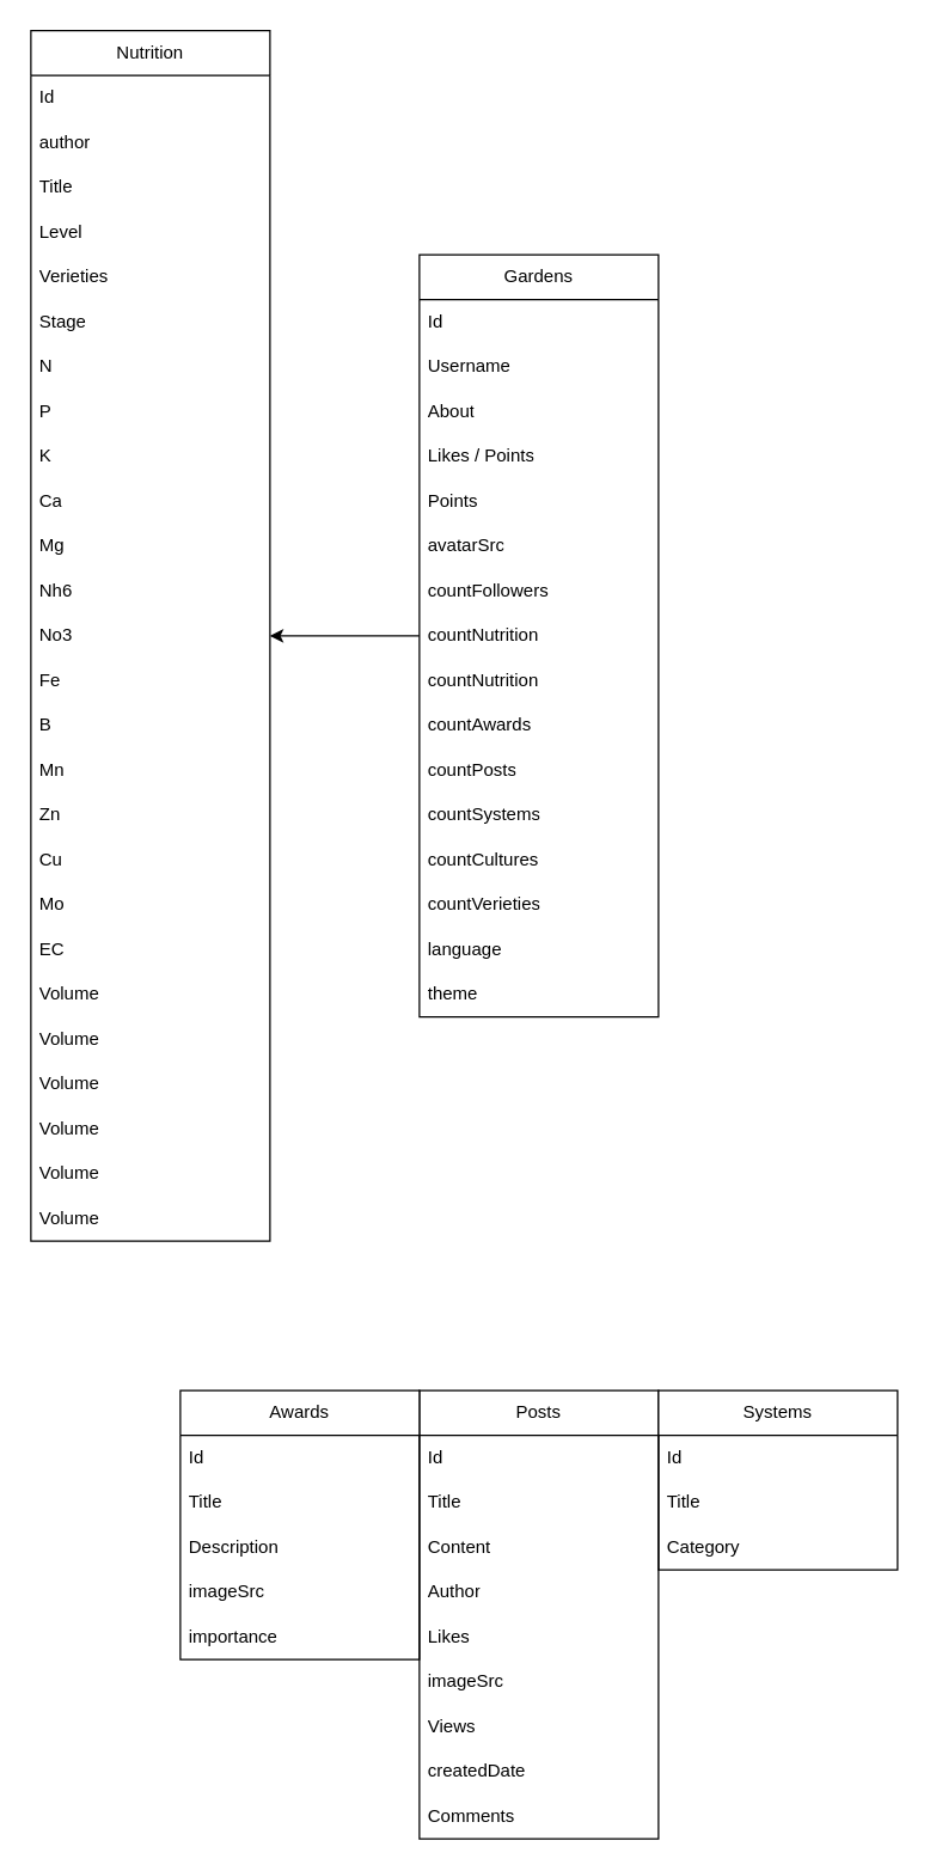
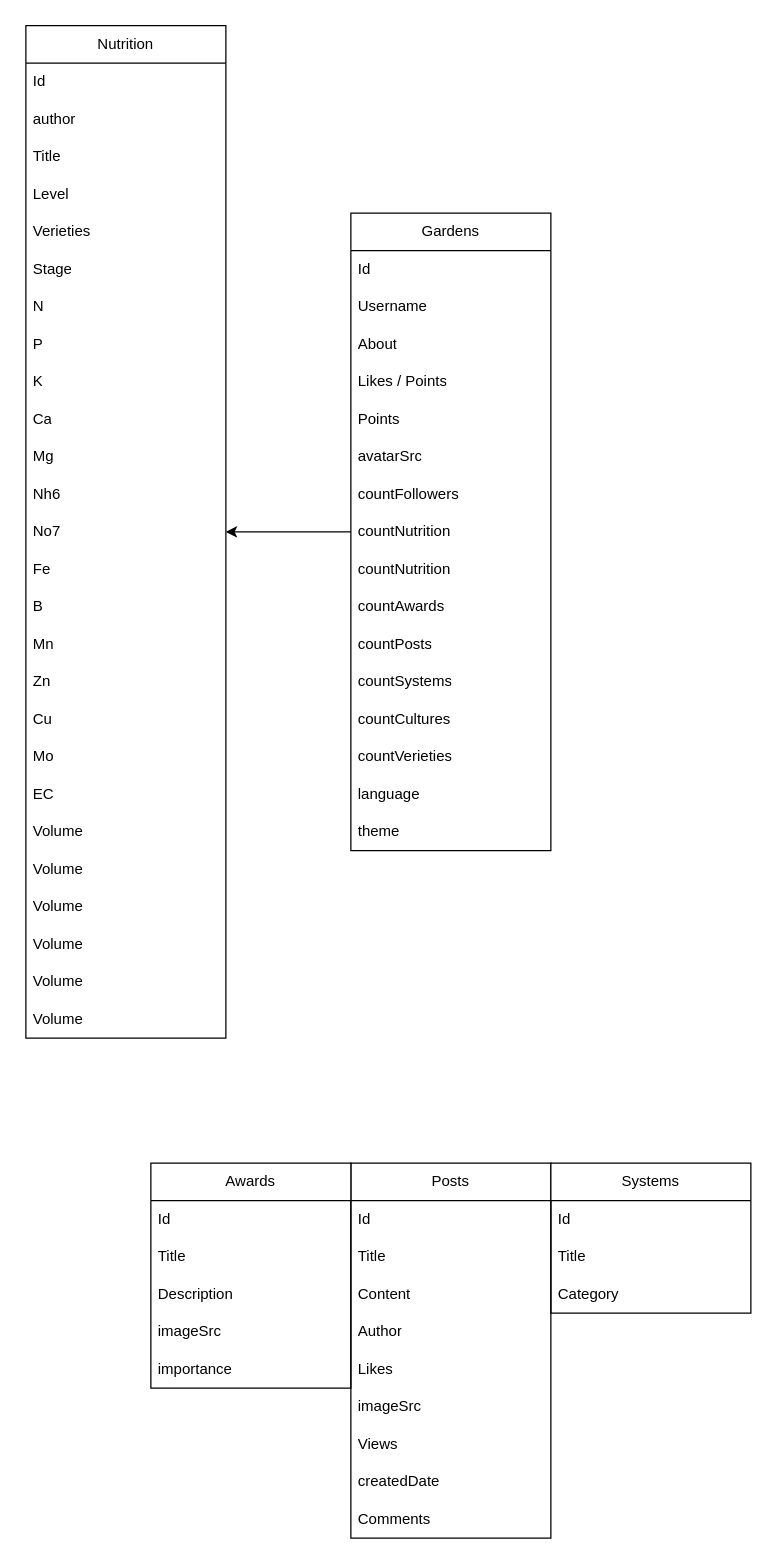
  <mxCell id="0" />
  <mxCell id="1" parent="0" />
  <mxCell id="2" value="Gardens" style="swimlane;fontStyle=0;childLayout=stackLayout;horizontal=1;startSize=30;horizontalStack=0;resizeParent=1;resizeParentMax=0;resizeLast=0;collapsible=1;marginBottom=0;whiteSpace=wrap;html=1;" vertex="1" parent="1"><mxGeometry x="280" y="170" width="160" height="510" as="geometry" /></mxCell>
  <mxCell id="3" value="Id&lt;span style=&quot;white-space: pre;&quot;&gt; &lt;/span&gt;" style="text;strokeColor=none;fillColor=none;align=left;verticalAlign=middle;spacingLeft=4;spacingRight=4;overflow=hidden;points=[[0,0.5],[1,0.5]];portConstraint=eastwest;rotatable=0;whiteSpace=wrap;html=1;" vertex="1" parent="2"><mxGeometry y="30" width="160" height="30" as="geometry" /></mxCell>
  <mxCell id="4" value="Username" style="text;strokeColor=none;fillColor=none;align=left;verticalAlign=middle;spacingLeft=4;spacingRight=4;overflow=hidden;points=[[0,0.5],[1,0.5]];portConstraint=eastwest;rotatable=0;whiteSpace=wrap;html=1;" vertex="1" parent="2"><mxGeometry y="60" width="160" height="30" as="geometry" /></mxCell>
  <mxCell id="5" value="About" style="text;strokeColor=none;fillColor=none;align=left;verticalAlign=middle;spacingLeft=4;spacingRight=4;overflow=hidden;points=[[0,0.5],[1,0.5]];portConstraint=eastwest;rotatable=0;whiteSpace=wrap;html=1;" vertex="1" parent="2"><mxGeometry y="90" width="160" height="30" as="geometry" /></mxCell>
  <mxCell id="6" value="Likes / Points" style="text;strokeColor=none;fillColor=none;align=left;verticalAlign=middle;spacingLeft=4;spacingRight=4;overflow=hidden;points=[[0,0.5],[1,0.5]];portConstraint=eastwest;rotatable=0;whiteSpace=wrap;html=1;" vertex="1" parent="2"><mxGeometry y="120" width="160" height="30" as="geometry" /></mxCell>
  <mxCell id="7" value="Points" style="text;strokeColor=none;fillColor=none;align=left;verticalAlign=middle;spacingLeft=4;spacingRight=4;overflow=hidden;points=[[0,0.5],[1,0.5]];portConstraint=eastwest;rotatable=0;whiteSpace=wrap;html=1;" vertex="1" parent="2"><mxGeometry y="150" width="160" height="30" as="geometry" /></mxCell>
  <mxCell id="8" value="avatarSrc" style="text;strokeColor=none;fillColor=none;align=left;verticalAlign=middle;spacingLeft=4;spacingRight=4;overflow=hidden;points=[[0,0.5],[1,0.5]];portConstraint=eastwest;rotatable=0;whiteSpace=wrap;html=1;" vertex="1" parent="2"><mxGeometry y="180" width="160" height="30" as="geometry" /></mxCell>
  <mxCell id="9" value="countFollowers" style="text;strokeColor=none;fillColor=none;align=left;verticalAlign=middle;spacingLeft=4;spacingRight=4;overflow=hidden;points=[[0,0.5],[1,0.5]];portConstraint=eastwest;rotatable=0;whiteSpace=wrap;html=1;" vertex="1" parent="2"><mxGeometry y="210" width="160" height="30" as="geometry" /></mxCell>
  <mxCell id="10" value="countNutrition" style="text;strokeColor=none;fillColor=none;align=left;verticalAlign=middle;spacingLeft=4;spacingRight=4;overflow=hidden;points=[[0,0.5],[1,0.5]];portConstraint=eastwest;rotatable=0;whiteSpace=wrap;html=1;" vertex="1" parent="2"><mxGeometry y="240" width="160" height="30" as="geometry" /></mxCell>
  <mxCell id="11" value="countNutrition" style="text;strokeColor=none;fillColor=none;align=left;verticalAlign=middle;spacingLeft=4;spacingRight=4;overflow=hidden;points=[[0,0.5],[1,0.5]];portConstraint=eastwest;rotatable=0;whiteSpace=wrap;html=1;" vertex="1" parent="2"><mxGeometry y="270" width="160" height="30" as="geometry" /></mxCell>
  <mxCell id="12" value="countAwards" style="text;strokeColor=none;fillColor=none;align=left;verticalAlign=middle;spacingLeft=4;spacingRight=4;overflow=hidden;points=[[0,0.5],[1,0.5]];portConstraint=eastwest;rotatable=0;whiteSpace=wrap;html=1;" vertex="1" parent="2"><mxGeometry y="300" width="160" height="30" as="geometry" /></mxCell>
  <mxCell id="13" value="countPosts" style="text;strokeColor=none;fillColor=none;align=left;verticalAlign=middle;spacingLeft=4;spacingRight=4;overflow=hidden;points=[[0,0.5],[1,0.5]];portConstraint=eastwest;rotatable=0;whiteSpace=wrap;html=1;" vertex="1" parent="2"><mxGeometry y="330" width="160" height="30" as="geometry" /></mxCell>
  <mxCell id="14" value="countSystems" style="text;strokeColor=none;fillColor=none;align=left;verticalAlign=middle;spacingLeft=4;spacingRight=4;overflow=hidden;points=[[0,0.5],[1,0.5]];portConstraint=eastwest;rotatable=0;whiteSpace=wrap;html=1;" vertex="1" parent="2"><mxGeometry y="360" width="160" height="30" as="geometry" /></mxCell>
  <mxCell id="15" value="countCultures" style="text;strokeColor=none;fillColor=none;align=left;verticalAlign=middle;spacingLeft=4;spacingRight=4;overflow=hidden;points=[[0,0.5],[1,0.5]];portConstraint=eastwest;rotatable=0;whiteSpace=wrap;html=1;" vertex="1" parent="2"><mxGeometry y="390" width="160" height="30" as="geometry" /></mxCell>
  <mxCell id="16" value="countVerieties" style="text;strokeColor=none;fillColor=none;align=left;verticalAlign=middle;spacingLeft=4;spacingRight=4;overflow=hidden;points=[[0,0.5],[1,0.5]];portConstraint=eastwest;rotatable=0;whiteSpace=wrap;html=1;" vertex="1" parent="2"><mxGeometry y="420" width="160" height="30" as="geometry" /></mxCell>
  <mxCell id="17" value="language" style="text;strokeColor=none;fillColor=none;align=left;verticalAlign=middle;spacingLeft=4;spacingRight=4;overflow=hidden;points=[[0,0.5],[1,0.5]];portConstraint=eastwest;rotatable=0;whiteSpace=wrap;html=1;" vertex="1" parent="2"><mxGeometry y="450" width="160" height="30" as="geometry" /></mxCell>
  <mxCell id="18" value="theme" style="text;strokeColor=none;fillColor=none;align=left;verticalAlign=middle;spacingLeft=4;spacingRight=4;overflow=hidden;points=[[0,0.5],[1,0.5]];portConstraint=eastwest;rotatable=0;whiteSpace=wrap;html=1;" vertex="1" parent="2"><mxGeometry y="480" width="160" height="30" as="geometry" /></mxCell>
  <mxCell id="19" value="Posts" style="swimlane;fontStyle=0;childLayout=stackLayout;horizontal=1;startSize=30;horizontalStack=0;resizeParent=1;resizeParentMax=0;resizeLast=0;collapsible=1;marginBottom=0;whiteSpace=wrap;html=1;" vertex="1" parent="1"><mxGeometry x="280" y="930" width="160" height="300" as="geometry" /></mxCell>
  <mxCell id="20" value="Id" style="text;strokeColor=none;fillColor=none;align=left;verticalAlign=middle;spacingLeft=4;spacingRight=4;overflow=hidden;points=[[0,0.5],[1,0.5]];portConstraint=eastwest;rotatable=0;whiteSpace=wrap;html=1;" vertex="1" parent="19"><mxGeometry y="30" width="160" height="30" as="geometry" /></mxCell>
  <mxCell id="21" value="Title" style="text;strokeColor=none;fillColor=none;align=left;verticalAlign=middle;spacingLeft=4;spacingRight=4;overflow=hidden;points=[[0,0.5],[1,0.5]];portConstraint=eastwest;rotatable=0;whiteSpace=wrap;html=1;" vertex="1" parent="19"><mxGeometry y="60" width="160" height="30" as="geometry" /></mxCell>
  <mxCell id="22" value="Content" style="text;strokeColor=none;fillColor=none;align=left;verticalAlign=middle;spacingLeft=4;spacingRight=4;overflow=hidden;points=[[0,0.5],[1,0.5]];portConstraint=eastwest;rotatable=0;whiteSpace=wrap;html=1;" vertex="1" parent="19"><mxGeometry y="90" width="160" height="30" as="geometry" /></mxCell>
  <mxCell id="23" value="Author" style="text;strokeColor=none;fillColor=none;align=left;verticalAlign=middle;spacingLeft=4;spacingRight=4;overflow=hidden;points=[[0,0.5],[1,0.5]];portConstraint=eastwest;rotatable=0;whiteSpace=wrap;html=1;" vertex="1" parent="19"><mxGeometry y="120" width="160" height="30" as="geometry" /></mxCell>
  <mxCell id="24" value="Likes" style="text;strokeColor=none;fillColor=none;align=left;verticalAlign=middle;spacingLeft=4;spacingRight=4;overflow=hidden;points=[[0,0.5],[1,0.5]];portConstraint=eastwest;rotatable=0;whiteSpace=wrap;html=1;" vertex="1" parent="19"><mxGeometry y="150" width="160" height="30" as="geometry" /></mxCell>
  <mxCell id="25" value="imageSrc" style="text;strokeColor=none;fillColor=none;align=left;verticalAlign=middle;spacingLeft=4;spacingRight=4;overflow=hidden;points=[[0,0.5],[1,0.5]];portConstraint=eastwest;rotatable=0;whiteSpace=wrap;html=1;" vertex="1" parent="19"><mxGeometry y="180" width="160" height="30" as="geometry" /></mxCell>
  <mxCell id="26" value="Views" style="text;strokeColor=none;fillColor=none;align=left;verticalAlign=middle;spacingLeft=4;spacingRight=4;overflow=hidden;points=[[0,0.5],[1,0.5]];portConstraint=eastwest;rotatable=0;whiteSpace=wrap;html=1;" vertex="1" parent="19"><mxGeometry y="210" width="160" height="30" as="geometry" /></mxCell>
  <mxCell id="27" value="createdDate" style="text;strokeColor=none;fillColor=none;align=left;verticalAlign=middle;spacingLeft=4;spacingRight=4;overflow=hidden;points=[[0,0.5],[1,0.5]];portConstraint=eastwest;rotatable=0;whiteSpace=wrap;html=1;" vertex="1" parent="19"><mxGeometry y="240" width="160" height="30" as="geometry" /></mxCell>
  <mxCell id="28" value="Comments" style="text;strokeColor=none;fillColor=none;align=left;verticalAlign=middle;spacingLeft=4;spacingRight=4;overflow=hidden;points=[[0,0.5],[1,0.5]];portConstraint=eastwest;rotatable=0;whiteSpace=wrap;html=1;" vertex="1" parent="19"><mxGeometry y="270" width="160" height="30" as="geometry" /></mxCell>
  <mxCell id="29" value="Nutrition" style="swimlane;fontStyle=0;childLayout=stackLayout;horizontal=1;startSize=30;horizontalStack=0;resizeParent=1;resizeParentMax=0;resizeLast=0;collapsible=1;marginBottom=0;whiteSpace=wrap;html=1;" vertex="1" parent="1"><mxGeometry x="20" y="20" width="160" height="810" as="geometry" /></mxCell>
  <mxCell id="30" value="Id" style="text;strokeColor=none;fillColor=none;align=left;verticalAlign=middle;spacingLeft=4;spacingRight=4;overflow=hidden;points=[[0,0.5],[1,0.5]];portConstraint=eastwest;rotatable=0;whiteSpace=wrap;html=1;" vertex="1" parent="29"><mxGeometry y="30" width="160" height="30" as="geometry" /></mxCell>
  <mxCell id="31" value="author" style="text;strokeColor=none;fillColor=none;align=left;verticalAlign=middle;spacingLeft=4;spacingRight=4;overflow=hidden;points=[[0,0.5],[1,0.5]];portConstraint=eastwest;rotatable=0;whiteSpace=wrap;html=1;" vertex="1" parent="29"><mxGeometry y="60" width="160" height="30" as="geometry" /></mxCell>
  <mxCell id="32" value="Title" style="text;strokeColor=none;fillColor=none;align=left;verticalAlign=middle;spacingLeft=4;spacingRight=4;overflow=hidden;points=[[0,0.5],[1,0.5]];portConstraint=eastwest;rotatable=0;whiteSpace=wrap;html=1;" vertex="1" parent="29"><mxGeometry y="90" width="160" height="30" as="geometry" /></mxCell>
  <mxCell id="33" value="Level" style="text;strokeColor=none;fillColor=none;align=left;verticalAlign=middle;spacingLeft=4;spacingRight=4;overflow=hidden;points=[[0,0.5],[1,0.5]];portConstraint=eastwest;rotatable=0;whiteSpace=wrap;html=1;" vertex="1" parent="29"><mxGeometry y="120" width="160" height="30" as="geometry" /></mxCell>
  <mxCell id="34" value="Verieties" style="text;strokeColor=none;fillColor=none;align=left;verticalAlign=middle;spacingLeft=4;spacingRight=4;overflow=hidden;points=[[0,0.5],[1,0.5]];portConstraint=eastwest;rotatable=0;whiteSpace=wrap;html=1;" vertex="1" parent="29"><mxGeometry y="150" width="160" height="30" as="geometry" /></mxCell>
  <mxCell id="35" value="Stage" style="text;strokeColor=none;fillColor=none;align=left;verticalAlign=middle;spacingLeft=4;spacingRight=4;overflow=hidden;points=[[0,0.5],[1,0.5]];portConstraint=eastwest;rotatable=0;whiteSpace=wrap;html=1;" vertex="1" parent="29"><mxGeometry y="180" width="160" height="30" as="geometry" /></mxCell>
  <mxCell id="36" value="N" style="text;strokeColor=none;fillColor=none;align=left;verticalAlign=middle;spacingLeft=4;spacingRight=4;overflow=hidden;points=[[0,0.5],[1,0.5]];portConstraint=eastwest;rotatable=0;whiteSpace=wrap;html=1;" vertex="1" parent="29"><mxGeometry y="210" width="160" height="30" as="geometry" /></mxCell>
  <mxCell id="37" value="P" style="text;strokeColor=none;fillColor=none;align=left;verticalAlign=middle;spacingLeft=4;spacingRight=4;overflow=hidden;points=[[0,0.5],[1,0.5]];portConstraint=eastwest;rotatable=0;whiteSpace=wrap;html=1;" vertex="1" parent="29"><mxGeometry y="240" width="160" height="30" as="geometry" /></mxCell>
  <mxCell id="38" value="K" style="text;strokeColor=none;fillColor=none;align=left;verticalAlign=middle;spacingLeft=4;spacingRight=4;overflow=hidden;points=[[0,0.5],[1,0.5]];portConstraint=eastwest;rotatable=0;whiteSpace=wrap;html=1;" vertex="1" parent="29"><mxGeometry y="270" width="160" height="30" as="geometry" /></mxCell>
  <mxCell id="39" value="Ca" style="text;strokeColor=none;fillColor=none;align=left;verticalAlign=middle;spacingLeft=4;spacingRight=4;overflow=hidden;points=[[0,0.5],[1,0.5]];portConstraint=eastwest;rotatable=0;whiteSpace=wrap;html=1;" vertex="1" parent="29"><mxGeometry y="300" width="160" height="30" as="geometry" /></mxCell>
  <mxCell id="40" value="Mg" style="text;strokeColor=none;fillColor=none;align=left;verticalAlign=middle;spacingLeft=4;spacingRight=4;overflow=hidden;points=[[0,0.5],[1,0.5]];portConstraint=eastwest;rotatable=0;whiteSpace=wrap;html=1;" vertex="1" parent="29"><mxGeometry y="330" width="160" height="30" as="geometry" /></mxCell>
  <mxCell id="41" value="Nh6" style="text;strokeColor=none;fillColor=none;align=left;verticalAlign=middle;spacingLeft=4;spacingRight=4;overflow=hidden;points=[[0,0.5],[1,0.5]];portConstraint=eastwest;rotatable=0;whiteSpace=wrap;html=1;" vertex="1" parent="29"><mxGeometry y="360" width="160" height="30" as="geometry" /></mxCell>
- <mxCell id="42" value="No3" style="text;strokeColor=none;fillColor=none;align=left;verticalAlign=middle;spacingLeft=4;spacingRight=4;overflow=hidden;points=[[0,0.5],[1,0.5]];portConstraint=eastwest;rotatable=0;whiteSpace=wrap;html=1;" vertex="1" parent="29"><mxGeometry y="390" width="160" height="30" as="geometry" /></mxCell>
+ <mxCell id="42" value="No7" style="text;strokeColor=none;fillColor=none;align=left;verticalAlign=middle;spacingLeft=4;spacingRight=4;overflow=hidden;points=[[0,0.5],[1,0.5]];portConstraint=eastwest;rotatable=0;whiteSpace=wrap;html=1;" vertex="1" parent="29"><mxGeometry y="390" width="160" height="30" as="geometry" /></mxCell>
  <mxCell id="43" value="Fe" style="text;strokeColor=none;fillColor=none;align=left;verticalAlign=middle;spacingLeft=4;spacingRight=4;overflow=hidden;points=[[0,0.5],[1,0.5]];portConstraint=eastwest;rotatable=0;whiteSpace=wrap;html=1;" vertex="1" parent="29"><mxGeometry y="420" width="160" height="30" as="geometry" /></mxCell>
  <mxCell id="44" value="B" style="text;strokeColor=none;fillColor=none;align=left;verticalAlign=middle;spacingLeft=4;spacingRight=4;overflow=hidden;points=[[0,0.5],[1,0.5]];portConstraint=eastwest;rotatable=0;whiteSpace=wrap;html=1;" vertex="1" parent="29"><mxGeometry y="450" width="160" height="30" as="geometry" /></mxCell>
  <mxCell id="45" value="Mn" style="text;strokeColor=none;fillColor=none;align=left;verticalAlign=middle;spacingLeft=4;spacingRight=4;overflow=hidden;points=[[0,0.5],[1,0.5]];portConstraint=eastwest;rotatable=0;whiteSpace=wrap;html=1;" vertex="1" parent="29"><mxGeometry y="480" width="160" height="30" as="geometry" /></mxCell>
  <mxCell id="46" value="Zn" style="text;strokeColor=none;fillColor=none;align=left;verticalAlign=middle;spacingLeft=4;spacingRight=4;overflow=hidden;points=[[0,0.5],[1,0.5]];portConstraint=eastwest;rotatable=0;whiteSpace=wrap;html=1;" vertex="1" parent="29"><mxGeometry y="510" width="160" height="30" as="geometry" /></mxCell>
  <mxCell id="47" value="Cu" style="text;strokeColor=none;fillColor=none;align=left;verticalAlign=middle;spacingLeft=4;spacingRight=4;overflow=hidden;points=[[0,0.5],[1,0.5]];portConstraint=eastwest;rotatable=0;whiteSpace=wrap;html=1;" vertex="1" parent="29"><mxGeometry y="540" width="160" height="30" as="geometry" /></mxCell>
  <mxCell id="48" value="Mo" style="text;strokeColor=none;fillColor=none;align=left;verticalAlign=middle;spacingLeft=4;spacingRight=4;overflow=hidden;points=[[0,0.5],[1,0.5]];portConstraint=eastwest;rotatable=0;whiteSpace=wrap;html=1;" vertex="1" parent="29"><mxGeometry y="570" width="160" height="30" as="geometry" /></mxCell>
  <mxCell id="49" value="EC" style="text;strokeColor=none;fillColor=none;align=left;verticalAlign=middle;spacingLeft=4;spacingRight=4;overflow=hidden;points=[[0,0.5],[1,0.5]];portConstraint=eastwest;rotatable=0;whiteSpace=wrap;html=1;" vertex="1" parent="29"><mxGeometry y="600" width="160" height="30" as="geometry" /></mxCell>
  <mxCell id="50" value="Volume" style="text;strokeColor=none;fillColor=none;align=left;verticalAlign=middle;spacingLeft=4;spacingRight=4;overflow=hidden;points=[[0,0.5],[1,0.5]];portConstraint=eastwest;rotatable=0;whiteSpace=wrap;html=1;" vertex="1" parent="29"><mxGeometry y="630" width="160" height="30" as="geometry" /></mxCell>
  <mxCell id="51" value="Volume" style="text;strokeColor=none;fillColor=none;align=left;verticalAlign=middle;spacingLeft=4;spacingRight=4;overflow=hidden;points=[[0,0.5],[1,0.5]];portConstraint=eastwest;rotatable=0;whiteSpace=wrap;html=1;" vertex="1" parent="29"><mxGeometry y="660" width="160" height="30" as="geometry" /></mxCell>
  <mxCell id="52" value="Volume" style="text;strokeColor=none;fillColor=none;align=left;verticalAlign=middle;spacingLeft=4;spacingRight=4;overflow=hidden;points=[[0,0.5],[1,0.5]];portConstraint=eastwest;rotatable=0;whiteSpace=wrap;html=1;" vertex="1" parent="29"><mxGeometry y="690" width="160" height="30" as="geometry" /></mxCell>
  <mxCell id="53" value="Volume" style="text;strokeColor=none;fillColor=none;align=left;verticalAlign=middle;spacingLeft=4;spacingRight=4;overflow=hidden;points=[[0,0.5],[1,0.5]];portConstraint=eastwest;rotatable=0;whiteSpace=wrap;html=1;" vertex="1" parent="29"><mxGeometry y="720" width="160" height="30" as="geometry" /></mxCell>
  <mxCell id="54" value="Volume" style="text;strokeColor=none;fillColor=none;align=left;verticalAlign=middle;spacingLeft=4;spacingRight=4;overflow=hidden;points=[[0,0.5],[1,0.5]];portConstraint=eastwest;rotatable=0;whiteSpace=wrap;html=1;" vertex="1" parent="29"><mxGeometry y="750" width="160" height="30" as="geometry" /></mxCell>
  <mxCell id="55" value="Volume" style="text;strokeColor=none;fillColor=none;align=left;verticalAlign=middle;spacingLeft=4;spacingRight=4;overflow=hidden;points=[[0,0.5],[1,0.5]];portConstraint=eastwest;rotatable=0;whiteSpace=wrap;html=1;" vertex="1" parent="29"><mxGeometry y="780" width="160" height="30" as="geometry" /></mxCell>
  <mxCell id="56" style="edgeStyle=orthogonalEdgeStyle;rounded=0;orthogonalLoop=1;jettySize=auto;html=1;" edge="1" parent="1" source="10" target="29"><mxGeometry relative="1" as="geometry" /></mxCell>
  <mxCell id="57" value="Awards" style="swimlane;fontStyle=0;childLayout=stackLayout;horizontal=1;startSize=30;horizontalStack=0;resizeParent=1;resizeParentMax=0;resizeLast=0;collapsible=1;marginBottom=0;whiteSpace=wrap;html=1;" vertex="1" parent="1"><mxGeometry x="120" y="930" width="160" height="180" as="geometry" /></mxCell>
  <mxCell id="58" value="Id" style="text;strokeColor=none;fillColor=none;align=left;verticalAlign=middle;spacingLeft=4;spacingRight=4;overflow=hidden;points=[[0,0.5],[1,0.5]];portConstraint=eastwest;rotatable=0;whiteSpace=wrap;html=1;" vertex="1" parent="57"><mxGeometry y="30" width="160" height="30" as="geometry" /></mxCell>
  <mxCell id="59" value="Title" style="text;strokeColor=none;fillColor=none;align=left;verticalAlign=middle;spacingLeft=4;spacingRight=4;overflow=hidden;points=[[0,0.5],[1,0.5]];portConstraint=eastwest;rotatable=0;whiteSpace=wrap;html=1;" vertex="1" parent="57"><mxGeometry y="60" width="160" height="30" as="geometry" /></mxCell>
  <mxCell id="60" value="Description" style="text;strokeColor=none;fillColor=none;align=left;verticalAlign=middle;spacingLeft=4;spacingRight=4;overflow=hidden;points=[[0,0.5],[1,0.5]];portConstraint=eastwest;rotatable=0;whiteSpace=wrap;html=1;" vertex="1" parent="57"><mxGeometry y="90" width="160" height="30" as="geometry" /></mxCell>
  <mxCell id="61" value="imageSrc" style="text;strokeColor=none;fillColor=none;align=left;verticalAlign=middle;spacingLeft=4;spacingRight=4;overflow=hidden;points=[[0,0.5],[1,0.5]];portConstraint=eastwest;rotatable=0;whiteSpace=wrap;html=1;" vertex="1" parent="57"><mxGeometry y="120" width="160" height="30" as="geometry" /></mxCell>
  <mxCell id="62" value="importance" style="text;strokeColor=none;fillColor=none;align=left;verticalAlign=middle;spacingLeft=4;spacingRight=4;overflow=hidden;points=[[0,0.5],[1,0.5]];portConstraint=eastwest;rotatable=0;whiteSpace=wrap;html=1;" vertex="1" parent="57"><mxGeometry y="150" width="160" height="30" as="geometry" /></mxCell>
  <mxCell id="63" value="Systems" style="swimlane;fontStyle=0;childLayout=stackLayout;horizontal=1;startSize=30;horizontalStack=0;resizeParent=1;resizeParentMax=0;resizeLast=0;collapsible=1;marginBottom=0;whiteSpace=wrap;html=1;" vertex="1" parent="1"><mxGeometry x="440" y="930" width="160" height="120" as="geometry" /></mxCell>
  <mxCell id="64" value="Id" style="text;strokeColor=none;fillColor=none;align=left;verticalAlign=middle;spacingLeft=4;spacingRight=4;overflow=hidden;points=[[0,0.5],[1,0.5]];portConstraint=eastwest;rotatable=0;whiteSpace=wrap;html=1;" vertex="1" parent="63"><mxGeometry y="30" width="160" height="30" as="geometry" /></mxCell>
  <mxCell id="65" value="Title" style="text;strokeColor=none;fillColor=none;align=left;verticalAlign=middle;spacingLeft=4;spacingRight=4;overflow=hidden;points=[[0,0.5],[1,0.5]];portConstraint=eastwest;rotatable=0;whiteSpace=wrap;html=1;" vertex="1" parent="63"><mxGeometry y="60" width="160" height="30" as="geometry" /></mxCell>
  <mxCell id="66" value="Category" style="text;strokeColor=none;fillColor=none;align=left;verticalAlign=middle;spacingLeft=4;spacingRight=4;overflow=hidden;points=[[0,0.5],[1,0.5]];portConstraint=eastwest;rotatable=0;whiteSpace=wrap;html=1;" vertex="1" parent="63"><mxGeometry y="90" width="160" height="30" as="geometry" /></mxCell>
